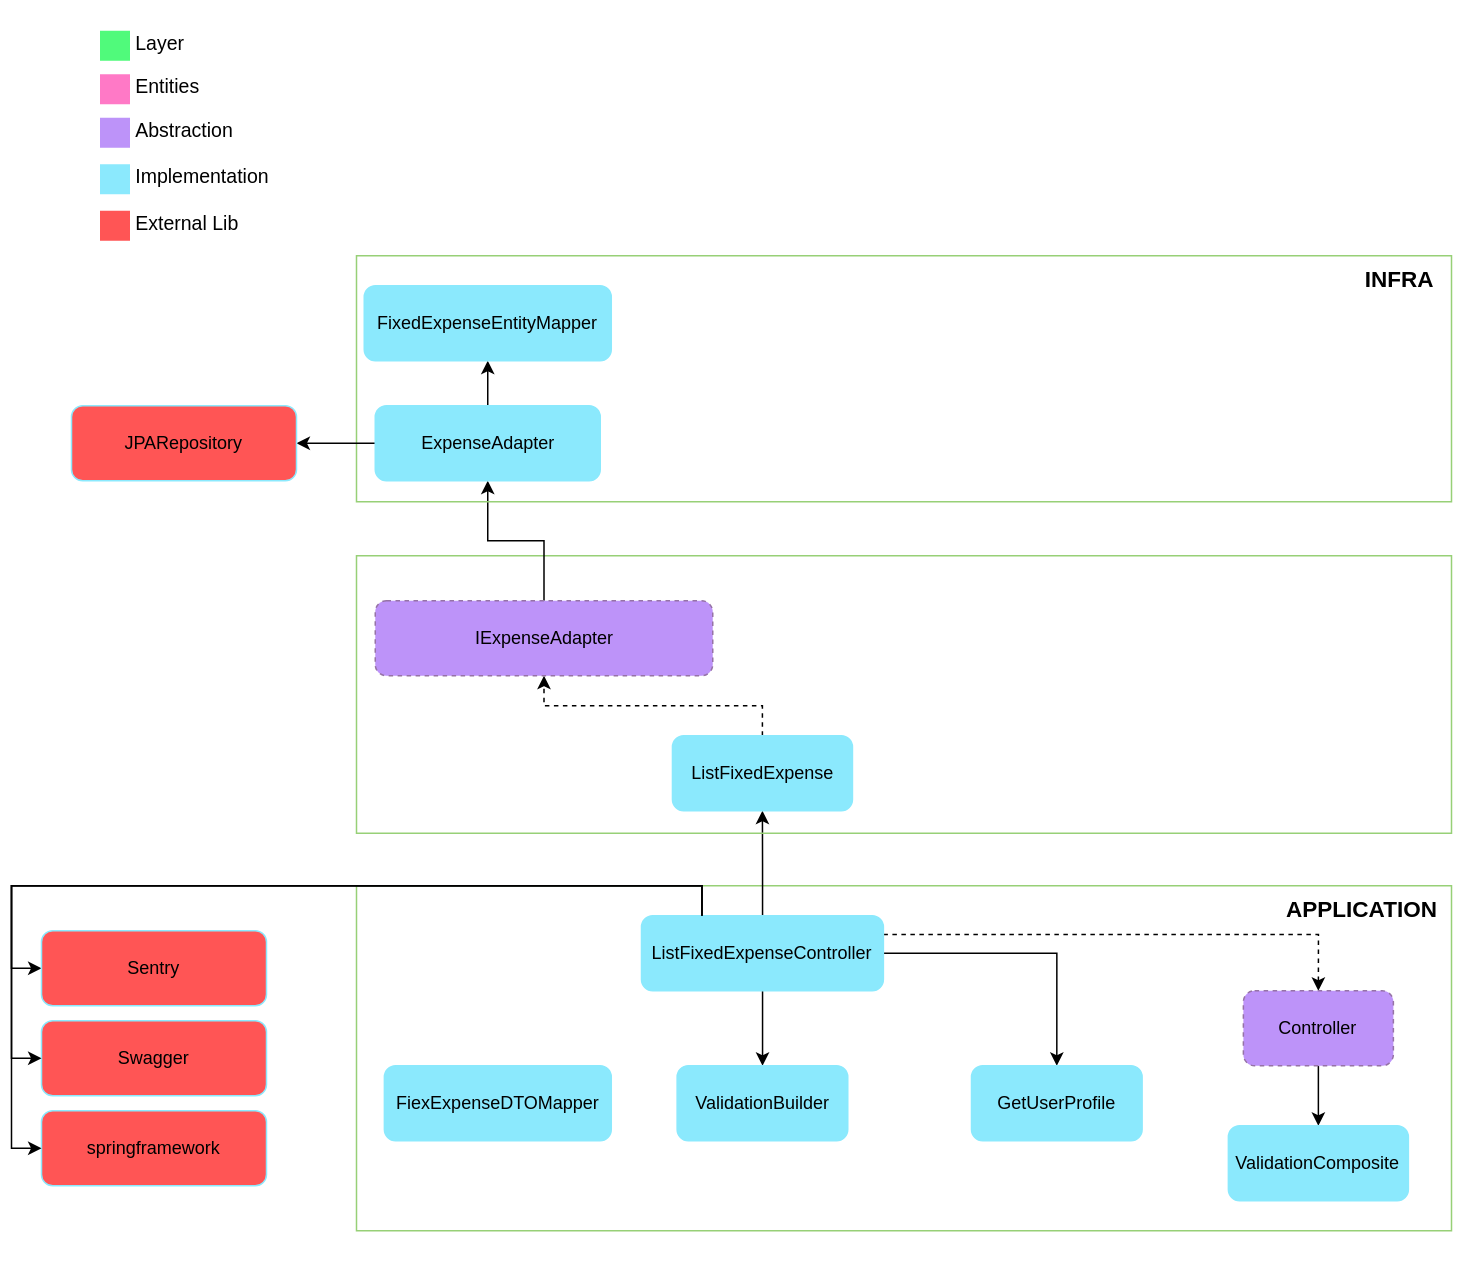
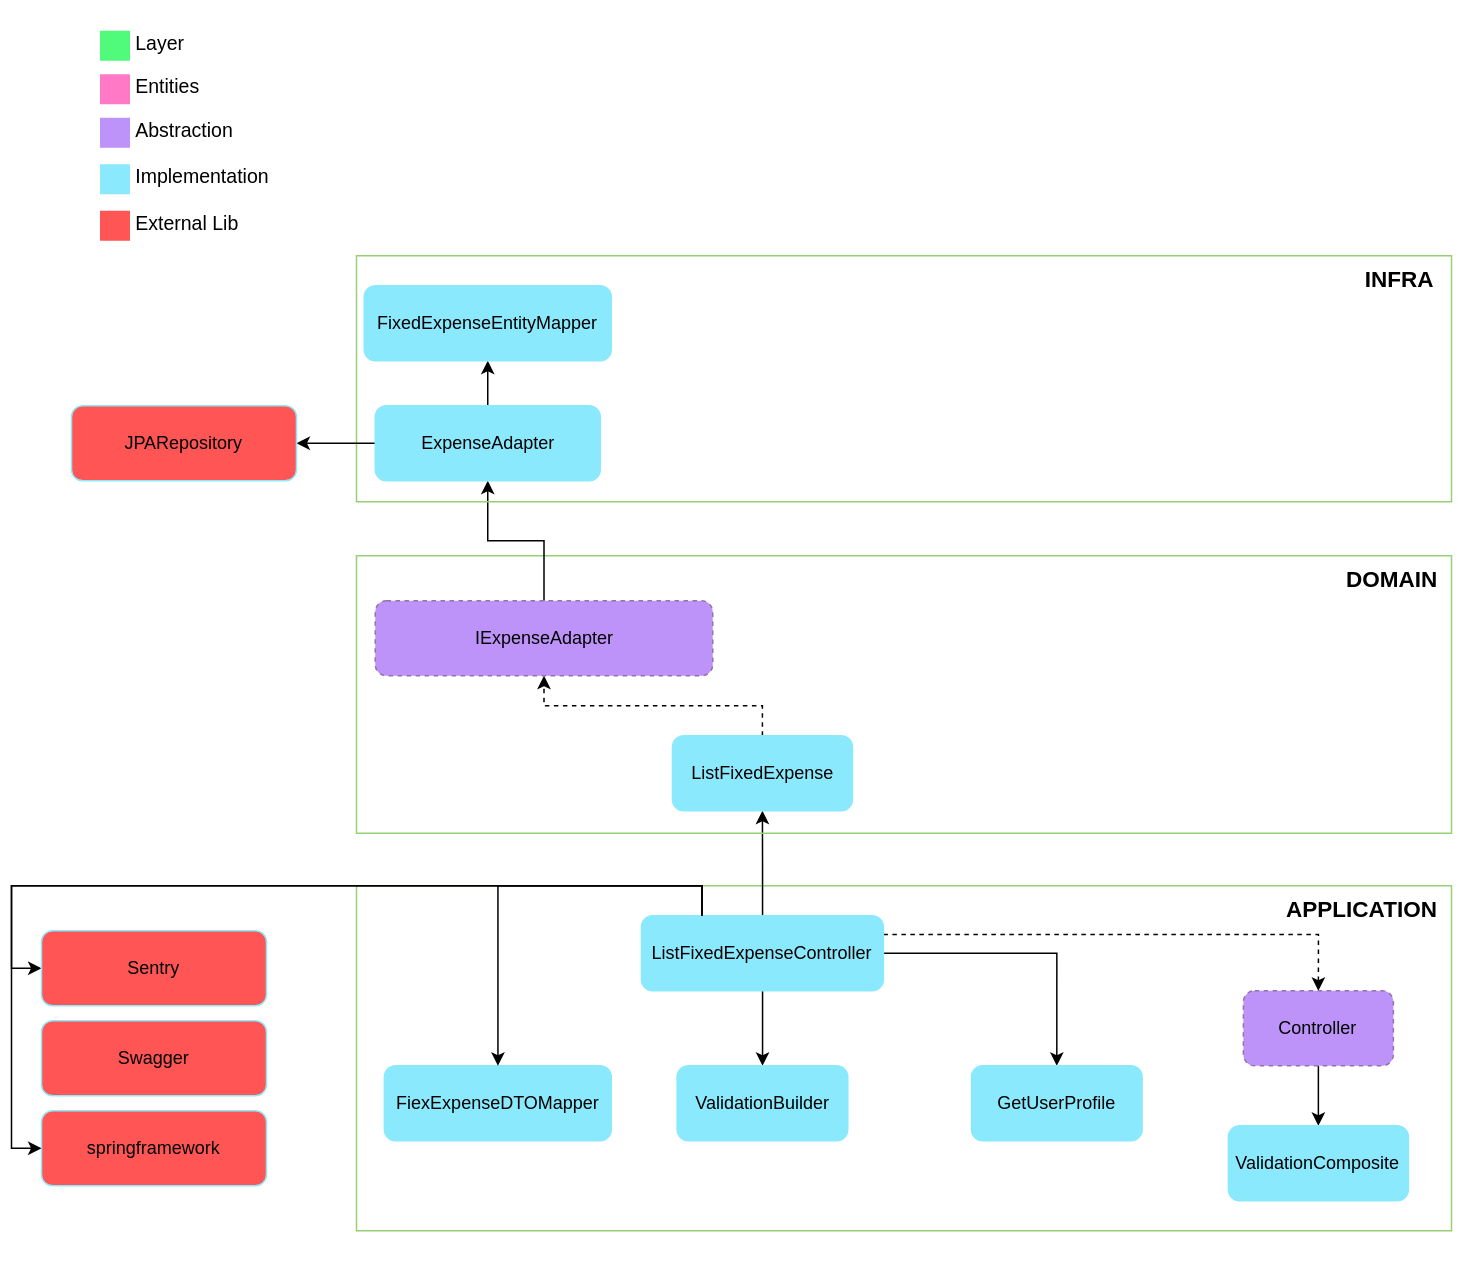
  <mxCell id="0" />
  <mxCell id="1" parent="0" />
  <mxCell id="2" value="" style="rounded=0;whiteSpace=wrap;html=1;strokeColor=#97D077;fillColor=none;" parent="1" vertex="1"><mxGeometry x="230" y="590" width="730" height="230" as="geometry" /></mxCell>
  <mxCell id="3" value="" style="edgeStyle=orthogonalEdgeStyle;rounded=0;orthogonalLoop=1;jettySize=auto;html=1;" parent="1" source="7" target="12" edge="1"><mxGeometry relative="1" as="geometry" /></mxCell>
  <mxCell id="4" value="" style="edgeStyle=orthogonalEdgeStyle;rounded=0;orthogonalLoop=1;jettySize=auto;html=1;entryX=0.5;entryY=0;entryDx=0;entryDy=0;dashed=1;exitX=1;exitY=0.25;exitDx=0;exitDy=0;" parent="1" source="7" target="35" edge="1"><mxGeometry relative="1" as="geometry"><mxPoint x="673.45" y="635" as="targetPoint" /></mxGeometry></mxCell>
  <mxCell id="5" value="" style="edgeStyle=orthogonalEdgeStyle;rounded=0;orthogonalLoop=1;jettySize=auto;html=1;entryX=0.5;entryY=0;entryDx=0;entryDy=0;" parent="1" source="7" target="37" edge="1"><mxGeometry relative="1" as="geometry"><mxPoint x="661.26" y="635" as="targetPoint" /></mxGeometry></mxCell>
  <mxCell id="6" value="" style="edgeStyle=orthogonalEdgeStyle;rounded=0;orthogonalLoop=1;jettySize=auto;html=1;" parent="1" source="7" target="33" edge="1"><mxGeometry relative="1" as="geometry" /></mxCell>
  <mxCell id="7" value="ListFixedExpenseController" style="rounded=1;whiteSpace=wrap;html=1;strokeColor=#8BE9FD;fillColor=#8BE9FD;" parent="1" vertex="1"><mxGeometry x="420" y="610" width="161.26" height="50" as="geometry" /></mxCell>
  <mxCell id="8" value="&lt;span style=&quot;font-size: 15px;&quot;&gt;&lt;b&gt;APPLICATION&lt;br&gt;&lt;/b&gt;&lt;/span&gt;" style="text;html=1;align=center;verticalAlign=middle;resizable=0;points=[];autosize=1;strokeColor=none;fillColor=none;" parent="1" vertex="1"><mxGeometry x="840" y="590" width="120" height="30" as="geometry" /></mxCell>
  <mxCell id="9" value="" style="rounded=0;whiteSpace=wrap;html=1;strokeColor=#97D077;fillColor=none;" parent="1" vertex="1"><mxGeometry x="230" y="370" width="730" height="185" as="geometry" /></mxCell>
+ <mxCell id="10" value="&lt;span style=&quot;font-size: 15px;&quot;&gt;&lt;b&gt;DOMAIN&lt;/b&gt;&lt;/span&gt;" style="text;html=1;align=center;verticalAlign=middle;resizable=0;points=[];autosize=1;strokeColor=none;fillColor=none;" parent="1" vertex="1"><mxGeometry x="880" y="370" width="80" height="30" as="geometry" /></mxCell>
  <mxCell id="11" value="" style="edgeStyle=orthogonalEdgeStyle;rounded=0;orthogonalLoop=1;jettySize=auto;html=1;entryX=0.5;entryY=1;entryDx=0;entryDy=0;dashed=1;" parent="1" source="12" target="24" edge="1"><mxGeometry relative="1" as="geometry"><mxPoint x="356.88" y="515" as="targetPoint" /></mxGeometry></mxCell>
  <mxCell id="12" value="ListFixedExpense" style="rounded=1;whiteSpace=wrap;html=1;strokeColor=#8BE9FD;fillColor=#8BE9FD;" parent="1" vertex="1"><mxGeometry x="440.64" y="490" width="120" height="50" as="geometry" /></mxCell>
  <mxCell id="13" value="" style="rounded=0;whiteSpace=wrap;html=1;strokeColor=none;strokeWidth=3;fillColor=#FF79C6;fontSize=13;fontColor=#F8F8F2;align=right;" parent="1" vertex="1"><mxGeometry x="59" y="49" width="20" height="20" as="geometry" /></mxCell>
  <mxCell id="14" value="&lt;font color=&quot;#000000&quot;&gt;Entities&lt;/font&gt;" style="text;html=1;resizable=0;points=[];autosize=1;align=left;verticalAlign=middle;spacingTop=-4;fontSize=13;fontColor=#F8F8F2;" parent="1" vertex="1"><mxGeometry x="81" y="49" width="70" height="20" as="geometry" /></mxCell>
  <mxCell id="15" value="" style="rounded=0;whiteSpace=wrap;html=1;strokeColor=none;strokeWidth=3;fillColor=#BD93F9;fontSize=13;fontColor=#F8F8F2;align=right;" parent="1" vertex="1"><mxGeometry x="59" y="78" width="20" height="20" as="geometry" /></mxCell>
  <mxCell id="16" value="&lt;font color=&quot;#000000&quot;&gt;Abstraction&lt;/font&gt;" style="text;html=1;resizable=0;points=[];autosize=1;align=left;verticalAlign=middle;spacingTop=-4;fontSize=13;fontColor=#F8F8F2;" parent="1" vertex="1"><mxGeometry x="81" y="78" width="90" height="20" as="geometry" /></mxCell>
  <mxCell id="17" value="" style="rounded=0;whiteSpace=wrap;html=1;strokeColor=none;strokeWidth=3;fillColor=#8BE9FD;fontSize=13;fontColor=#F8F8F2;align=right;" parent="1" vertex="1"><mxGeometry x="59" y="109" width="20" height="20" as="geometry" /></mxCell>
  <mxCell id="18" value="&lt;font color=&quot;#000000&quot;&gt;Implementation&lt;/font&gt;" style="text;html=1;resizable=0;points=[];autosize=1;align=left;verticalAlign=middle;spacingTop=-4;fontSize=13;fontColor=#F8F8F2;" parent="1" vertex="1"><mxGeometry x="81" y="109" width="110" height="20" as="geometry" /></mxCell>
  <mxCell id="19" value="" style="rounded=0;whiteSpace=wrap;html=1;strokeColor=none;strokeWidth=3;fillColor=#50FA7B;fontSize=13;fontColor=#F8F8F2;align=right;" parent="1" vertex="1"><mxGeometry x="59" y="20" width="20" height="20" as="geometry" /></mxCell>
  <mxCell id="20" value="&lt;font color=&quot;#000000&quot;&gt;Layer&lt;/font&gt;" style="text;html=1;resizable=0;points=[];autosize=1;align=left;verticalAlign=middle;spacingTop=-4;fontSize=13;fontColor=#F8F8F2;strokeColor=none;" parent="1" vertex="1"><mxGeometry x="81" y="20" width="60" height="20" as="geometry" /></mxCell>
  <mxCell id="21" value="" style="rounded=0;whiteSpace=wrap;html=1;strokeColor=none;strokeWidth=3;fillColor=#FF5555;fontSize=13;fontColor=#F8F8F2;align=right;" parent="1" vertex="1"><mxGeometry x="59" y="140" width="20" height="20" as="geometry" /></mxCell>
  <mxCell id="22" value="&lt;font color=&quot;#000000&quot;&gt;External Lib&lt;/font&gt;" style="text;html=1;resizable=0;points=[];autosize=1;align=left;verticalAlign=middle;spacingTop=-4;fontSize=13;fontColor=#F8F8F2;" parent="1" vertex="1"><mxGeometry x="81" y="140" width="90" height="20" as="geometry" /></mxCell>
  <mxCell id="23" value="" style="edgeStyle=orthogonalEdgeStyle;rounded=0;orthogonalLoop=1;jettySize=auto;html=1;" parent="1" source="24" target="28" edge="1"><mxGeometry relative="1" as="geometry" /></mxCell>
  <mxCell id="24" value="IExpenseAdapter" style="rounded=1;whiteSpace=wrap;html=1;strokeColor=#9673a6;fillColor=#BD93F9;dashed=1;" parent="1" vertex="1"><mxGeometry x="242.5" y="400" width="225" height="50" as="geometry" /></mxCell>
  <mxCell id="25" value="" style="rounded=0;whiteSpace=wrap;html=1;strokeColor=#97D077;fillColor=none;" parent="1" vertex="1"><mxGeometry x="230" y="170" width="730" height="164" as="geometry" /></mxCell>
  <mxCell id="26" value="" style="edgeStyle=orthogonalEdgeStyle;rounded=0;orthogonalLoop=1;jettySize=auto;html=1;" parent="1" source="28" target="31" edge="1"><mxGeometry relative="1" as="geometry" /></mxCell>
  <mxCell id="27" value="" style="edgeStyle=orthogonalEdgeStyle;rounded=0;orthogonalLoop=1;jettySize=auto;html=1;" parent="1" source="28" target="39" edge="1"><mxGeometry relative="1" as="geometry" /></mxCell>
  <mxCell id="28" value="ExpenseAdapter" style="rounded=1;whiteSpace=wrap;html=1;strokeColor=#8BE9FD;fillColor=#8BE9FD;" parent="1" vertex="1"><mxGeometry x="242.5" y="270" width="150" height="50" as="geometry" /></mxCell>
  <mxCell id="29" value="&lt;b style=&quot;border-color: var(--border-color);&quot;&gt;&lt;font style=&quot;border-color: var(--border-color); font-size: 15px;&quot;&gt;INFRA&lt;br&gt;&lt;/font&gt;&lt;/b&gt;" style="text;html=1;align=center;verticalAlign=middle;resizable=0;points=[];autosize=1;strokeColor=none;fillColor=none;" parent="1" vertex="1"><mxGeometry x="890" y="170" width="70" height="30" as="geometry" /></mxCell>
  <mxCell id="30" value="" style="edgeStyle=orthogonalEdgeStyle;rounded=0;orthogonalLoop=1;jettySize=auto;html=1;" parent="1" edge="1"><mxGeometry relative="1" as="geometry"><mxPoint x="496.9" y="730" as="sourcePoint" /></mxGeometry></mxCell>
  <mxCell id="31" value="JPARepository" style="rounded=1;whiteSpace=wrap;html=1;strokeColor=#8BE9FD;fillColor=#FF5555;" parent="1" vertex="1"><mxGeometry x="40" y="270" width="150" height="50" as="geometry" /></mxCell>
  <mxCell id="32" value="" style="edgeStyle=orthogonalEdgeStyle;rounded=0;orthogonalLoop=1;jettySize=auto;html=1;" parent="1" edge="1"><mxGeometry relative="1" as="geometry"><mxPoint x="631.88" y="270" as="sourcePoint" /></mxGeometry></mxCell>
  <mxCell id="33" value="ValidationBuilder" style="rounded=1;whiteSpace=wrap;html=1;strokeColor=#8BE9FD;fillColor=#8BE9FD;" parent="1" vertex="1"><mxGeometry x="443.76" y="710" width="113.75" height="50" as="geometry" /></mxCell>
  <mxCell id="34" value="" style="edgeStyle=orthogonalEdgeStyle;rounded=0;orthogonalLoop=1;jettySize=auto;html=1;" parent="1" source="35" target="36" edge="1"><mxGeometry relative="1" as="geometry" /></mxCell>
  <mxCell id="35" value="Controller" style="rounded=1;whiteSpace=wrap;html=1;strokeColor=#9673a6;fillColor=#BD93F9;dashed=1;" parent="1" vertex="1"><mxGeometry x="821.25" y="660" width="100" height="50" as="geometry" /></mxCell>
  <mxCell id="36" value="ValidationComposite" style="rounded=1;whiteSpace=wrap;html=1;strokeColor=#8BE9FD;fillColor=#8BE9FD;" parent="1" vertex="1"><mxGeometry x="811.25" y="750" width="120" height="50" as="geometry" /></mxCell>
  <mxCell id="37" value="GetUserProfile" style="rounded=1;whiteSpace=wrap;html=1;strokeColor=#8BE9FD;fillColor=#8BE9FD;" parent="1" vertex="1"><mxGeometry x="640" y="710" width="113.75" height="50" as="geometry" /></mxCell>
  <mxCell id="38" value="FiexExpenseDTOMapper" style="rounded=1;whiteSpace=wrap;html=1;strokeColor=#8BE9FD;fillColor=#8BE9FD;" parent="1" vertex="1"><mxGeometry x="248.59" y="710" width="151.26" height="50" as="geometry" /></mxCell>
  <mxCell id="39" value="FixedExpenseEntityMapper" style="rounded=1;whiteSpace=wrap;html=1;strokeColor=#8BE9FD;fillColor=#8BE9FD;" parent="1" vertex="1"><mxGeometry x="235.16" y="190" width="164.69" height="50" as="geometry" /></mxCell>
  <mxCell id="40" value="" style="edgeStyle=orthogonalEdgeStyle;rounded=0;orthogonalLoop=1;jettySize=auto;html=1;entryX=0;entryY=0.5;entryDx=0;entryDy=0;exitX=0.25;exitY=0;exitDx=0;exitDy=0;" parent="1" source="7" target="41" edge="1"><mxGeometry relative="1" as="geometry"><mxPoint x="430" y="645" as="sourcePoint" /><mxPoint x="171" y="635" as="targetPoint" /></mxGeometry></mxCell>
  <mxCell id="41" value="Sentry" style="rounded=1;whiteSpace=wrap;html=1;strokeColor=#8BE9FD;fillColor=#FF5555;" vertex="1" parent="1"><mxGeometry x="20" y="620" width="150" height="50" as="geometry" /></mxCell>
  <mxCell id="42" value="Swagger" style="rounded=1;whiteSpace=wrap;html=1;strokeColor=#8BE9FD;fillColor=#FF5555;" vertex="1" parent="1"><mxGeometry x="20" y="680" width="150" height="50" as="geometry" /></mxCell>
  <mxCell id="43" value="springframework" style="rounded=1;whiteSpace=wrap;html=1;strokeColor=#8BE9FD;fillColor=#FF5555;" vertex="1" parent="1"><mxGeometry x="20" y="740" width="150" height="50" as="geometry" /></mxCell>
- <mxCell id="44" value="" style="edgeStyle=orthogonalEdgeStyle;rounded=0;orthogonalLoop=1;jettySize=auto;html=1;entryX=0;entryY=0.5;entryDx=0;entryDy=0;exitX=0.25;exitY=0;exitDx=0;exitDy=0;" edge="1" parent="1" source="7" target="42"><mxGeometry relative="1" as="geometry"><mxPoint x="470" y="620" as="sourcePoint" /><mxPoint x="30" y="655" as="targetPoint" /></mxGeometry></mxCell>
+ <mxCell id="44" value="" style="edgeStyle=orthogonalEdgeStyle;rounded=0;orthogonalLoop=1;jettySize=auto;html=1;exitX=0.25;exitY=0;exitDx=0;exitDy=0;" edge="1" parent="1" source="7" target="38"><mxGeometry relative="1" as="geometry"><mxPoint x="470" y="620" as="sourcePoint" /><mxPoint x="30" y="655" as="targetPoint" /></mxGeometry></mxCell>
  <mxCell id="45" value="" style="edgeStyle=orthogonalEdgeStyle;rounded=0;orthogonalLoop=1;jettySize=auto;html=1;entryX=0;entryY=0.5;entryDx=0;entryDy=0;exitX=0.25;exitY=0;exitDx=0;exitDy=0;" edge="1" parent="1" source="7" target="43"><mxGeometry relative="1" as="geometry"><mxPoint x="470" y="620" as="sourcePoint" /><mxPoint x="30" y="715" as="targetPoint" /></mxGeometry></mxCell>
